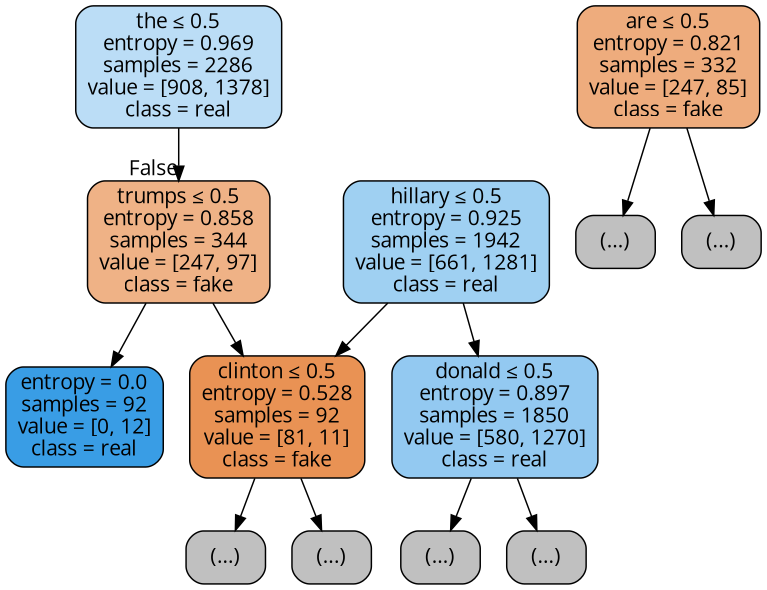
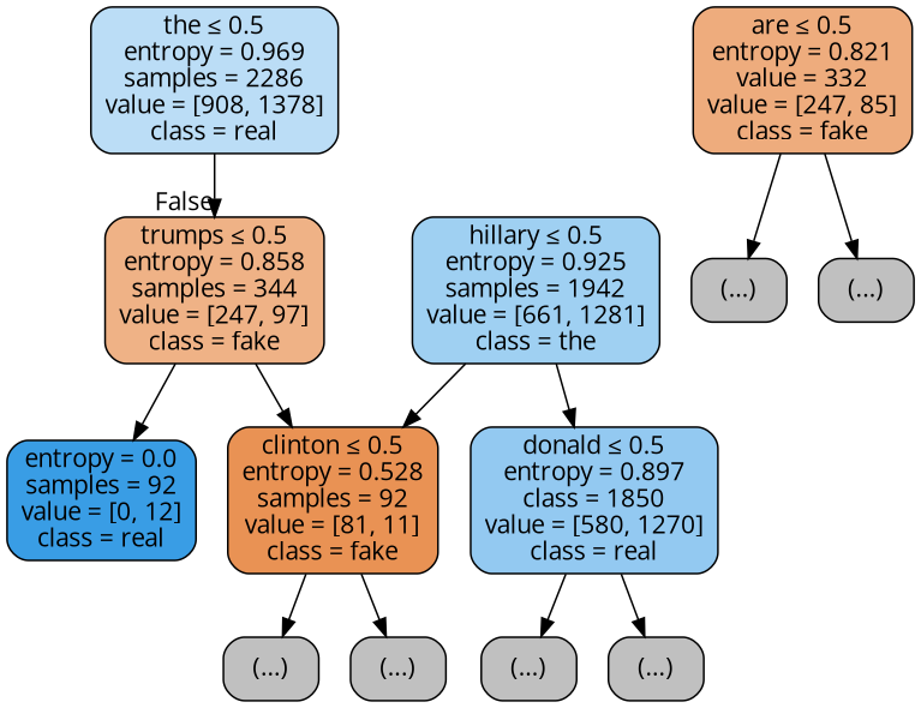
  digraph {
    fontname="Open Sans"
    node [color=black fillcolor="#C0C0C0" fontname="Open Sans" shape=box style="filled, rounded"]
    edge [fontname="Open Sans"]
    n1 [fillcolor="#399de557" label=<the &le; 0.5<br/>entropy = 0.969<br/>samples = 2286<br/>value = [908, 1378]<br/>class = real>]
    n2 [fillcolor="#e581399b" label=<trumps &le; 0.5<br/>entropy = 0.858<br/>samples = 344<br/>value = [247, 97]<br/>class = fake>]
-   n3 [fillcolor="#399de57b" label=<hillary &le; 0.5<br/>entropy = 0.925<br/>samples = 1942<br/>value = [661, 1281]<br/>class = real>]
-   n4 [fillcolor="#399de58b" label=<donald &le; 0.5<br/>entropy = 0.897<br/>samples = 1850<br/>value = [580, 1270]<br/>class = real>]
+   n3 [fillcolor="#399de57b" label=<hillary &le; 0.5<br/>entropy = 0.925<br/>samples = 1942<br/>value = [661, 1281]<br/>class = the>]
+   n4 [fillcolor="#399de58b" label=<donald &le; 0.5<br/>entropy = 0.897<br/>class = 1850<br/>value = [580, 1270]<br/>class = real>]
    n5 [fillcolor="#e58139dc" label=<clinton &le; 0.5<br/>entropy = 0.528<br/>samples = 92<br/>value = [81, 11]<br/>class = fake>]
    n6 [fillcolor="#399de5ff" label=<entropy = 0.0<br/>samples = 92<br/>value = [0, 12]<br/>class = real>]
    n7 [label="(...)"]
    n8 [label="(...)"]
    n9 [label="(...)"]
    n10 [label="(...)"]
-   n11 [fillcolor="#e58139a7" label=<are &le; 0.5<br/>entropy = 0.821<br/>samples = 332<br/>value = [247, 85]<br/>class = fake>]
+   n11 [fillcolor="#e58139a7" label=<are &le; 0.5<br/>entropy = 0.821<br/>value = 332<br/>value = [247, 85]<br/>class = fake>]
    n12 [label="(...)"]
    n13 [label="(...)"]
    n1 -> n2 [headlabel=False labelangle=-45 labeldistance=2.5]
    n2 -> n5
    n2 -> n6
    n3 -> n4
    n3 -> n5
    n4 -> n7
    n4 -> n8
    n5 -> n9
    n5 -> n10
    n11 -> n12
    n11 -> n13
  }
